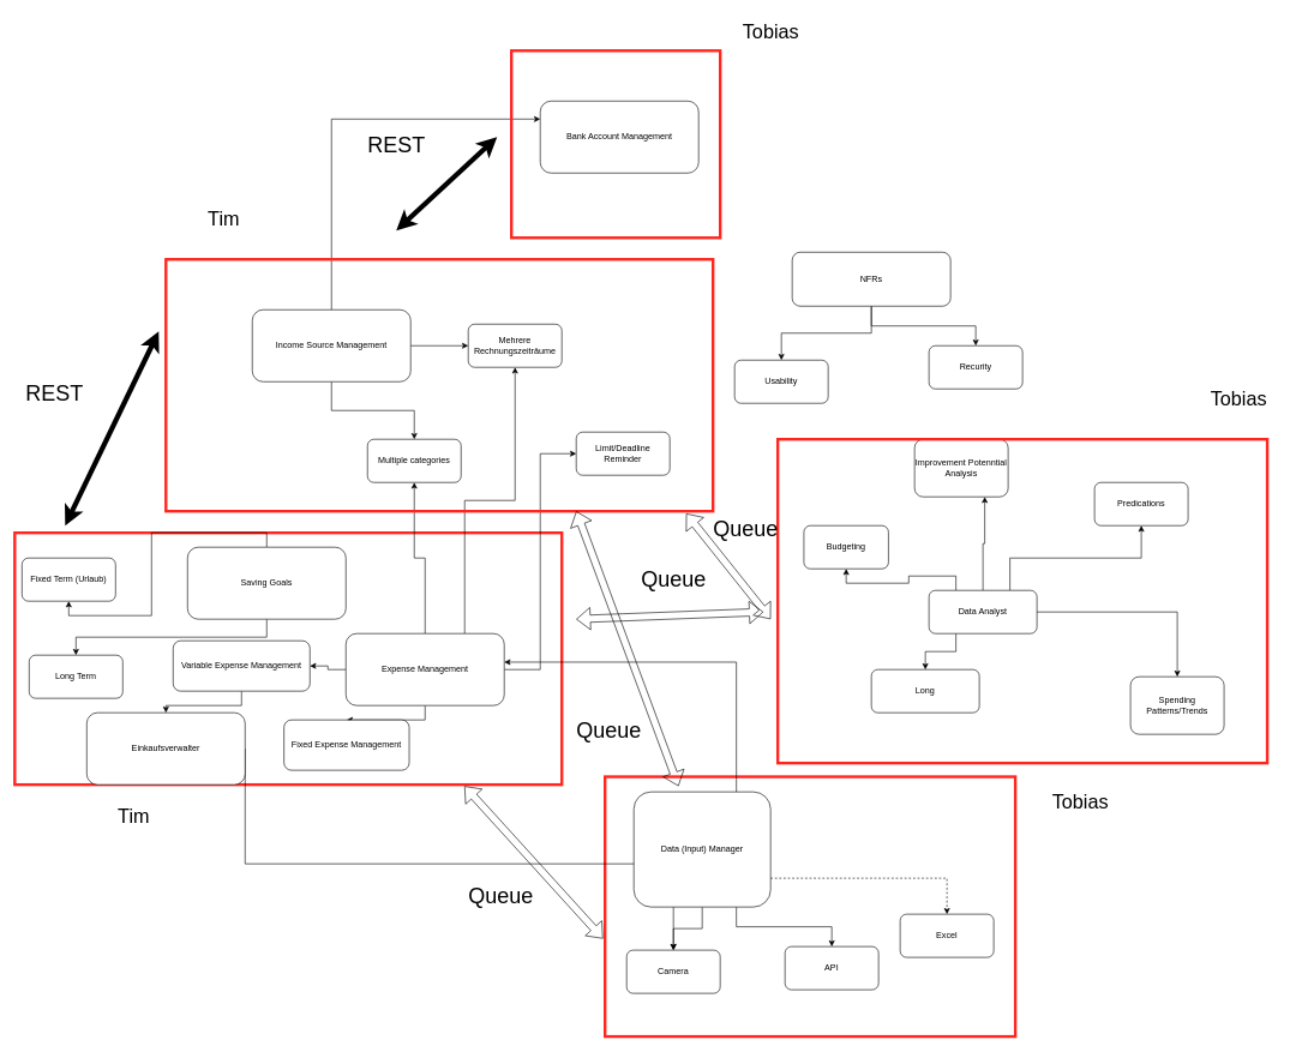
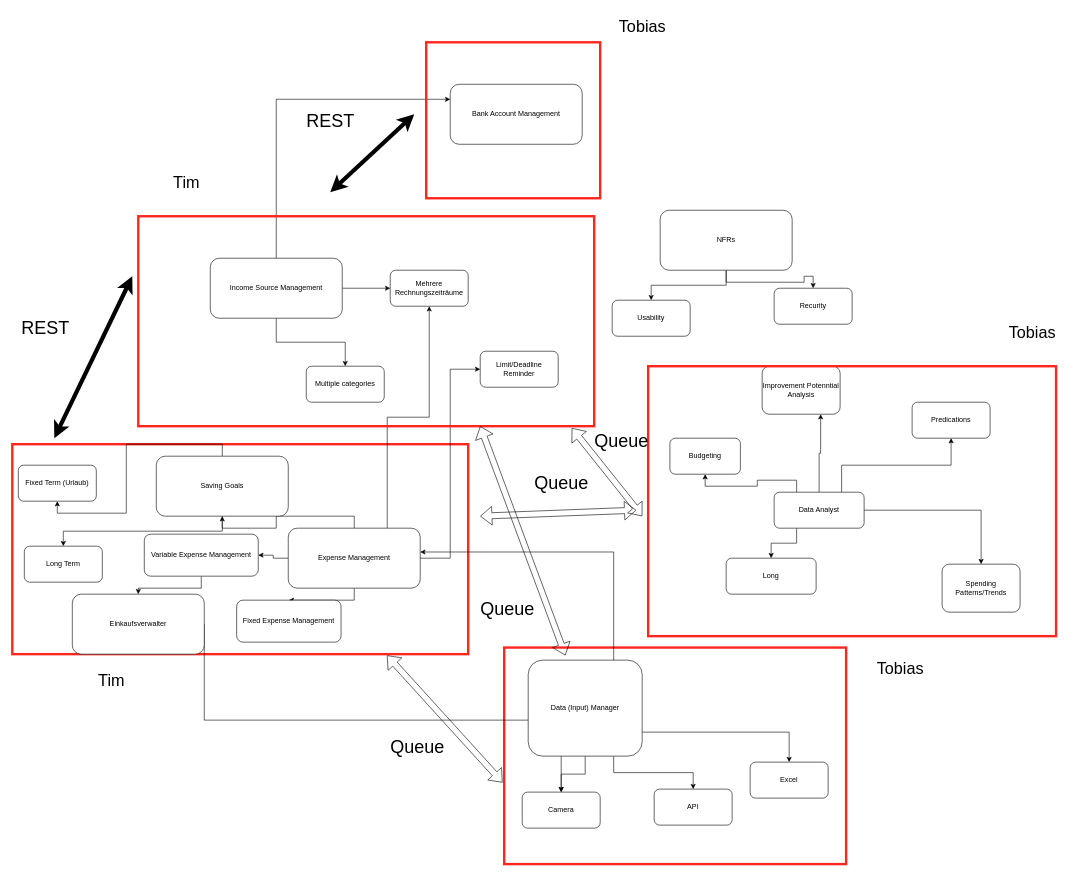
  <mxCell id="0" />
  <mxCell id="1" parent="0" />
  <mxCell id="2" value="" style="rounded=0;whiteSpace=wrap;html=1;fillColor=none;strokeWidth=4;strokeColor=#FF261F;" vertex="1" parent="1"><mxGeometry x="20" y="740" width="760" height="350" as="geometry" /></mxCell>
  <mxCell id="3" value="" style="rounded=0;whiteSpace=wrap;html=1;fillColor=none;strokeWidth=4;strokeColor=#FF261F;" vertex="1" parent="1"><mxGeometry x="840" y="1079" width="570" height="361" as="geometry" /></mxCell>
  <mxCell id="4" style="edgeStyle=orthogonalEdgeStyle;rounded=0;orthogonalLoop=1;jettySize=auto;html=1;exitX=1;exitY=0.5;exitDx=0;exitDy=0;entryX=0;entryY=0.5;entryDx=0;entryDy=0;" edge="1" parent="1" source="7" target="8"><mxGeometry relative="1" as="geometry" /></mxCell>
  <mxCell id="5" style="edgeStyle=orthogonalEdgeStyle;rounded=0;orthogonalLoop=1;jettySize=auto;html=1;exitX=0.5;exitY=1;exitDx=0;exitDy=0;entryX=0.5;entryY=0;entryDx=0;entryDy=0;" edge="1" parent="1" source="7" target="15"><mxGeometry relative="1" as="geometry" /></mxCell>
  <mxCell id="6" style="edgeStyle=orthogonalEdgeStyle;rounded=0;orthogonalLoop=1;jettySize=auto;html=1;exitX=0.5;exitY=0;exitDx=0;exitDy=0;entryX=0;entryY=0.25;entryDx=0;entryDy=0;" edge="1" parent="1" source="7" target="52"><mxGeometry relative="1" as="geometry" /></mxCell>
  <mxCell id="7" value="Income Source Management" style="rounded=1;whiteSpace=wrap;html=1;" vertex="1" parent="1"><mxGeometry x="350" y="430" width="220" height="100" as="geometry" /></mxCell>
  <mxCell id="8" value="Mehrere Rechnungszeiträume" style="rounded=1;whiteSpace=wrap;html=1;" vertex="1" parent="1"><mxGeometry x="650" y="450" width="130" height="60" as="geometry" /></mxCell>
- <mxCell id="9" style="edgeStyle=orthogonalEdgeStyle;rounded=0;orthogonalLoop=1;jettySize=auto;html=1;exitX=0.5;exitY=0;exitDx=0;exitDy=0;entryX=0.5;entryY=1;entryDx=0;entryDy=0;" edge="1" parent="1" source="14" target="15"><mxGeometry relative="1" as="geometry" /></mxCell>
+ <mxCell id="9" style="edgeStyle=orthogonalEdgeStyle;rounded=0;orthogonalLoop=1;jettySize=auto;html=1;exitX=0.5;exitY=0;exitDx=0;exitDy=0;" edge="1" parent="1" source="14" target="38"><mxGeometry relative="1" as="geometry" /></mxCell>
  <mxCell id="10" style="edgeStyle=orthogonalEdgeStyle;rounded=0;orthogonalLoop=1;jettySize=auto;html=1;exitX=0.75;exitY=0;exitDx=0;exitDy=0;" edge="1" parent="1" source="14" target="8"><mxGeometry relative="1" as="geometry" /></mxCell>
  <mxCell id="11" style="edgeStyle=orthogonalEdgeStyle;rounded=0;orthogonalLoop=1;jettySize=auto;html=1;exitX=1;exitY=0.5;exitDx=0;exitDy=0;entryX=0;entryY=0.5;entryDx=0;entryDy=0;" edge="1" parent="1" source="14" target="16"><mxGeometry relative="1" as="geometry" /></mxCell>
  <mxCell id="12" style="edgeStyle=orthogonalEdgeStyle;rounded=0;orthogonalLoop=1;jettySize=auto;html=1;exitX=0.5;exitY=1;exitDx=0;exitDy=0;entryX=0.5;entryY=0;entryDx=0;entryDy=0;" edge="1" parent="1" source="14" target="17"><mxGeometry relative="1" as="geometry" /></mxCell>
  <mxCell id="13" style="edgeStyle=orthogonalEdgeStyle;rounded=0;orthogonalLoop=1;jettySize=auto;html=1;exitX=0;exitY=0.5;exitDx=0;exitDy=0;entryX=1;entryY=0.5;entryDx=0;entryDy=0;" edge="1" parent="1" source="14" target="19"><mxGeometry relative="1" as="geometry" /></mxCell>
  <mxCell id="14" value="Expense Management" style="rounded=1;whiteSpace=wrap;html=1;" vertex="1" parent="1"><mxGeometry x="480" y="880" width="220" height="100" as="geometry" /></mxCell>
  <mxCell id="15" value="Multiple categories" style="rounded=1;whiteSpace=wrap;html=1;" vertex="1" parent="1"><mxGeometry x="510" y="610" width="130" height="60" as="geometry" /></mxCell>
- <mxCell id="16" value="Limit/Deadline Reminder" style="rounded=1;whiteSpace=wrap;html=1;" vertex="1" parent="1"><mxGeometry x="800" y="600" width="130" height="60" as="geometry" /></mxCell>
+ <mxCell id="16" value="Limit/Deadline Reminder" style="rounded=1;whiteSpace=wrap;html=1;" vertex="1" parent="1"><mxGeometry x="800" y="585" width="130" height="60" as="geometry" /></mxCell>
  <mxCell id="17" value="Fixed Expense Management" style="rounded=1;whiteSpace=wrap;html=1;" vertex="1" parent="1"><mxGeometry x="394" y="1000" width="174" height="70" as="geometry" /></mxCell>
  <mxCell id="18" style="edgeStyle=orthogonalEdgeStyle;rounded=0;orthogonalLoop=1;jettySize=auto;html=1;exitX=0.5;exitY=1;exitDx=0;exitDy=0;entryX=0.5;entryY=0;entryDx=0;entryDy=0;" edge="1" parent="1" source="19" target="21"><mxGeometry relative="1" as="geometry" /></mxCell>
  <mxCell id="19" value="Variable Expense Management" style="rounded=1;whiteSpace=wrap;html=1;" vertex="1" parent="1"><mxGeometry x="240" y="890" width="190" height="70" as="geometry" /></mxCell>
  <mxCell id="20" style="edgeStyle=orthogonalEdgeStyle;rounded=0;orthogonalLoop=1;jettySize=auto;html=1;exitX=1;exitY=0.5;exitDx=0;exitDy=0;" edge="1" parent="1" source="21" target="33"><mxGeometry relative="1" as="geometry"><Array as="points"><mxPoint x="340" y="1200" /><mxPoint x="935" y="1200" /></Array></mxGeometry></mxCell>
  <mxCell id="21" value="Einkaufsverwalter" style="rounded=1;whiteSpace=wrap;html=1;" vertex="1" parent="1"><mxGeometry x="120" y="990" width="220" height="100" as="geometry" /></mxCell>
  <mxCell id="22" style="edgeStyle=orthogonalEdgeStyle;rounded=0;orthogonalLoop=1;jettySize=auto;html=1;exitX=0.75;exitY=0;exitDx=0;exitDy=0;entryX=0.5;entryY=1;entryDx=0;entryDy=0;" edge="1" parent="1" source="27" target="28"><mxGeometry relative="1" as="geometry" /></mxCell>
  <mxCell id="23" style="edgeStyle=orthogonalEdgeStyle;rounded=0;orthogonalLoop=1;jettySize=auto;html=1;exitX=1;exitY=0.5;exitDx=0;exitDy=0;" edge="1" parent="1" source="27" target="46"><mxGeometry relative="1" as="geometry" /></mxCell>
  <mxCell id="24" style="edgeStyle=orthogonalEdgeStyle;rounded=0;orthogonalLoop=1;jettySize=auto;html=1;exitX=0.25;exitY=1;exitDx=0;exitDy=0;entryX=0.5;entryY=0;entryDx=0;entryDy=0;" edge="1" parent="1" source="27" target="48"><mxGeometry relative="1" as="geometry" /></mxCell>
  <mxCell id="25" style="edgeStyle=orthogonalEdgeStyle;rounded=0;orthogonalLoop=1;jettySize=auto;html=1;exitX=0.25;exitY=0;exitDx=0;exitDy=0;entryX=0.5;entryY=1;entryDx=0;entryDy=0;" edge="1" parent="1" source="27" target="50"><mxGeometry relative="1" as="geometry" /></mxCell>
  <mxCell id="26" style="edgeStyle=orthogonalEdgeStyle;rounded=0;orthogonalLoop=1;jettySize=auto;html=1;exitX=0.5;exitY=0;exitDx=0;exitDy=0;entryX=0.75;entryY=1;entryDx=0;entryDy=0;" edge="1" parent="1" source="27" target="47"><mxGeometry relative="1" as="geometry" /></mxCell>
  <mxCell id="27" value="Data Analyst" style="rounded=1;whiteSpace=wrap;html=1;" vertex="1" parent="1"><mxGeometry x="1290" y="820" width="150" height="60" as="geometry" /></mxCell>
  <mxCell id="28" value="Predications" style="rounded=1;whiteSpace=wrap;html=1;" vertex="1" parent="1"><mxGeometry x="1520" y="670" width="130" height="60" as="geometry" /></mxCell>
  <mxCell id="29" style="edgeStyle=orthogonalEdgeStyle;rounded=0;orthogonalLoop=1;jettySize=auto;html=1;exitX=0.5;exitY=1;exitDx=0;exitDy=0;entryX=0.5;entryY=0;entryDx=0;entryDy=0;" edge="1" parent="1" source="32" target="33"><mxGeometry relative="1" as="geometry" /></mxCell>
  <mxCell id="30" style="edgeStyle=orthogonalEdgeStyle;rounded=0;orthogonalLoop=1;jettySize=auto;html=1;exitX=0.75;exitY=1;exitDx=0;exitDy=0;entryX=0.5;entryY=0;entryDx=0;entryDy=0;" edge="1" parent="1" source="32" target="34"><mxGeometry relative="1" as="geometry" /></mxCell>
- <mxCell id="31" style="edgeStyle=orthogonalEdgeStyle;rounded=0;orthogonalLoop=1;jettySize=auto;html=1;exitX=1;exitY=0.75;exitDx=0;exitDy=0;entryX=0.5;entryY=0;entryDx=0;entryDy=0;dashed=1;" edge="1" parent="1" source="32" target="35"><mxGeometry relative="1" as="geometry" /></mxCell>
+ <mxCell id="31" style="edgeStyle=orthogonalEdgeStyle;rounded=0;orthogonalLoop=1;jettySize=auto;html=1;exitX=1;exitY=0.75;exitDx=0;exitDy=0;entryX=0.5;entryY=0;entryDx=0;entryDy=0;" edge="1" parent="1" source="32" target="35"><mxGeometry relative="1" as="geometry" /></mxCell>
  <mxCell id="32" value="Data (Input) Manager" style="rounded=1;whiteSpace=wrap;html=1;" vertex="1" parent="1"><mxGeometry x="880" y="1100" width="190" height="160" as="geometry" /></mxCell>
  <mxCell id="33" value="Camera" style="rounded=1;whiteSpace=wrap;html=1;" vertex="1" parent="1"><mxGeometry x="870" y="1320" width="130" height="60" as="geometry" /></mxCell>
  <mxCell id="34" value="API" style="rounded=1;whiteSpace=wrap;html=1;" vertex="1" parent="1"><mxGeometry x="1090" y="1315" width="130" height="60" as="geometry" /></mxCell>
  <mxCell id="35" value="Excel" style="rounded=1;whiteSpace=wrap;html=1;" vertex="1" parent="1"><mxGeometry x="1250" y="1270" width="130" height="60" as="geometry" /></mxCell>
  <mxCell id="36" style="edgeStyle=orthogonalEdgeStyle;rounded=0;orthogonalLoop=1;jettySize=auto;html=1;exitX=0.5;exitY=0;exitDx=0;exitDy=0;entryX=0.5;entryY=1;entryDx=0;entryDy=0;" edge="1" parent="1" source="38" target="39"><mxGeometry relative="1" as="geometry" /></mxCell>
  <mxCell id="37" style="edgeStyle=orthogonalEdgeStyle;rounded=0;orthogonalLoop=1;jettySize=auto;html=1;exitX=0.5;exitY=1;exitDx=0;exitDy=0;entryX=0.5;entryY=0;entryDx=0;entryDy=0;" edge="1" parent="1" source="38" target="40"><mxGeometry relative="1" as="geometry" /></mxCell>
  <mxCell id="38" value="Saving Goals" style="rounded=1;whiteSpace=wrap;html=1;" vertex="1" parent="1"><mxGeometry x="260" y="760" width="220" height="100" as="geometry" /></mxCell>
  <mxCell id="39" value="Fixed Term (Urlaub)" style="rounded=1;whiteSpace=wrap;html=1;" vertex="1" parent="1"><mxGeometry x="30" y="775" width="130" height="60" as="geometry" /></mxCell>
  <mxCell id="40" value="Long Term" style="rounded=1;whiteSpace=wrap;html=1;" vertex="1" parent="1"><mxGeometry x="40" y="910" width="130" height="60" as="geometry" /></mxCell>
  <mxCell id="41" style="edgeStyle=orthogonalEdgeStyle;rounded=0;orthogonalLoop=1;jettySize=auto;html=1;exitX=0.5;exitY=1;exitDx=0;exitDy=0;entryX=0.5;entryY=0;entryDx=0;entryDy=0;" edge="1" parent="1" source="43" target="44"><mxGeometry relative="1" as="geometry" /></mxCell>
  <mxCell id="42" style="edgeStyle=orthogonalEdgeStyle;rounded=0;orthogonalLoop=1;jettySize=auto;html=1;exitX=0.5;exitY=1;exitDx=0;exitDy=0;entryX=0.5;entryY=0;entryDx=0;entryDy=0;" edge="1" parent="1" source="43" target="45"><mxGeometry relative="1" as="geometry" /></mxCell>
- <mxCell id="43" value="NFRs" style="rounded=1;whiteSpace=wrap;html=1;" vertex="1" parent="1"><mxGeometry x="1100" y="350" width="220" height="75" as="geometry" /></mxCell>
+ <mxCell id="43" value="NFRs" style="rounded=1;whiteSpace=wrap;html=1;" vertex="1" parent="1"><mxGeometry x="1100" y="350" width="220" height="100" as="geometry" /></mxCell>
  <mxCell id="44" value="Usability" style="rounded=1;whiteSpace=wrap;html=1;" vertex="1" parent="1"><mxGeometry x="1020" y="500" width="130" height="60" as="geometry" /></mxCell>
  <mxCell id="45" value="Recurity" style="rounded=1;whiteSpace=wrap;html=1;" vertex="1" parent="1"><mxGeometry x="1290" y="480" width="130" height="60" as="geometry" /></mxCell>
  <mxCell id="46" value="Spending Patterns/Trends" style="rounded=1;whiteSpace=wrap;html=1;" vertex="1" parent="1"><mxGeometry x="1570" y="940" width="130" height="80" as="geometry" /></mxCell>
  <mxCell id="47" value="Improvement Potenntial Analysis" style="rounded=1;whiteSpace=wrap;html=1;" vertex="1" parent="1"><mxGeometry x="1270" y="610" width="130" height="80" as="geometry" /></mxCell>
  <mxCell id="48" value="Long" style="rounded=1;whiteSpace=wrap;html=1;" vertex="1" parent="1"><mxGeometry x="1210" y="930" width="150" height="60" as="geometry" /></mxCell>
  <mxCell id="49" style="edgeStyle=orthogonalEdgeStyle;rounded=0;orthogonalLoop=1;jettySize=auto;html=1;exitX=0.75;exitY=0;exitDx=0;exitDy=0;entryX=1;entryY=0.397;entryDx=0;entryDy=0;entryPerimeter=0;" edge="1" parent="1" source="32" target="14"><mxGeometry relative="1" as="geometry" /></mxCell>
  <mxCell id="50" value="Budgeting" style="rounded=1;whiteSpace=wrap;html=1;" vertex="1" parent="1"><mxGeometry x="1116.25" y="730" width="117.5" height="60" as="geometry" /></mxCell>
  <mxCell id="51" value="" style="rounded=0;whiteSpace=wrap;html=1;fillColor=none;strokeWidth=4;strokeColor=#FF261F;" vertex="1" parent="1"><mxGeometry x="710" y="70" width="290" height="260" as="geometry" /></mxCell>
  <mxCell id="52" value="Bank Account Management" style="rounded=1;whiteSpace=wrap;html=1;" vertex="1" parent="1"><mxGeometry x="750" y="140" width="220" height="100" as="geometry" /></mxCell>
  <mxCell id="53" value="" style="rounded=0;whiteSpace=wrap;html=1;fillColor=none;strokeWidth=4;strokeColor=#FF261F;" vertex="1" parent="1"><mxGeometry x="1080" y="610" width="680" height="450" as="geometry" /></mxCell>
  <mxCell id="54" value="" style="rounded=0;whiteSpace=wrap;html=1;fillColor=none;strokeWidth=4;strokeColor=#FF261F;" vertex="1" parent="1"><mxGeometry x="230" y="360" width="760" height="350" as="geometry" /></mxCell>
  <mxCell id="55" value="" style="shape=flexArrow;endArrow=classic;startArrow=classic;html=1;rounded=0;exitX=-0.005;exitY=0.623;exitDx=0;exitDy=0;exitPerimeter=0;entryX=0.822;entryY=1.006;entryDx=0;entryDy=0;entryPerimeter=0;" edge="1" parent="1" source="3" target="2"><mxGeometry width="100" height="100" relative="1" as="geometry"><mxPoint x="640" y="1280" as="sourcePoint" /><mxPoint x="740" y="1180" as="targetPoint" /></mxGeometry></mxCell>
  <mxCell id="56" value="&lt;font style=&quot;font-size: 30px;&quot;&gt;Queue&lt;/font&gt;" style="text;html=1;align=center;verticalAlign=middle;resizable=0;points=[];autosize=1;strokeColor=none;fillColor=none;" vertex="1" parent="1"><mxGeometry x="640" y="1220" width="110" height="50" as="geometry" /></mxCell>
  <mxCell id="57" value="" style="shape=flexArrow;endArrow=classic;startArrow=classic;html=1;rounded=0;" edge="1" parent="1"><mxGeometry width="100" height="100" relative="1" as="geometry"><mxPoint x="1060" y="850" as="sourcePoint" /><mxPoint x="800" y="860" as="targetPoint" /></mxGeometry></mxCell>
  <mxCell id="58" value="&lt;font style=&quot;font-size: 30px;&quot;&gt;Queue&lt;/font&gt;" style="text;html=1;align=center;verticalAlign=middle;resizable=0;points=[];autosize=1;strokeColor=none;fillColor=none;" vertex="1" parent="1"><mxGeometry x="880" y="780" width="110" height="50" as="geometry" /></mxCell>
  <mxCell id="59" value="" style="shape=flexArrow;endArrow=classic;startArrow=classic;html=1;rounded=0;exitX=-0.005;exitY=0.623;exitDx=0;exitDy=0;exitPerimeter=0;entryX=0.75;entryY=1;entryDx=0;entryDy=0;" edge="1" parent="1" target="54"><mxGeometry width="100" height="100" relative="1" as="geometry"><mxPoint x="942" y="1092" as="sourcePoint" /><mxPoint x="750" y="880" as="targetPoint" /></mxGeometry></mxCell>
  <mxCell id="60" value="" style="shape=flexArrow;endArrow=classic;startArrow=classic;html=1;rounded=0;entryX=0.951;entryY=1.009;entryDx=0;entryDy=0;entryPerimeter=0;" edge="1" parent="1" target="54"><mxGeometry width="100" height="100" relative="1" as="geometry"><mxPoint x="1070" y="860" as="sourcePoint" /><mxPoint x="810" y="870" as="targetPoint" /></mxGeometry></mxCell>
  <mxCell id="61" value="&lt;font style=&quot;font-size: 30px;&quot;&gt;Queue&lt;/font&gt;" style="text;html=1;align=center;verticalAlign=middle;resizable=0;points=[];autosize=1;strokeColor=none;fillColor=none;" vertex="1" parent="1"><mxGeometry x="790" y="990" width="110" height="50" as="geometry" /></mxCell>
  <mxCell id="62" value="&lt;font style=&quot;font-size: 30px;&quot;&gt;Queue&lt;/font&gt;" style="text;html=1;align=center;verticalAlign=middle;resizable=0;points=[];autosize=1;strokeColor=none;fillColor=none;" vertex="1" parent="1"><mxGeometry x="980" y="710" width="110" height="50" as="geometry" /></mxCell>
  <mxCell id="63" value="" style="endArrow=classic;startArrow=classic;html=1;rounded=0;strokeWidth=7;" edge="1" parent="1"><mxGeometry width="50" height="50" relative="1" as="geometry"><mxPoint x="90" y="730" as="sourcePoint" /><mxPoint x="220" y="460" as="targetPoint" /></mxGeometry></mxCell>
  <mxCell id="64" value="&lt;font style=&quot;font-size: 30px;&quot;&gt;REST&lt;/font&gt;" style="text;html=1;align=center;verticalAlign=middle;resizable=0;points=[];autosize=1;strokeColor=none;fillColor=none;" vertex="1" parent="1"><mxGeometry x="25" y="520" width="100" height="50" as="geometry" /></mxCell>
  <mxCell id="65" value="&lt;font style=&quot;font-size: 30px;&quot;&gt;REST&lt;/font&gt;" style="text;html=1;align=center;verticalAlign=middle;resizable=0;points=[];autosize=1;strokeColor=none;fillColor=none;" vertex="1" parent="1"><mxGeometry x="500" y="175" width="100" height="50" as="geometry" /></mxCell>
  <mxCell id="66" value="" style="endArrow=classic;startArrow=classic;html=1;rounded=0;strokeWidth=7;" edge="1" parent="1"><mxGeometry width="50" height="50" relative="1" as="geometry"><mxPoint x="550" y="320" as="sourcePoint" /><mxPoint x="690" y="190" as="targetPoint" /></mxGeometry></mxCell>
  <mxCell id="67" value="&lt;font style=&quot;font-size: 27px;&quot;&gt;Tobias&lt;/font&gt;" style="text;html=1;align=center;verticalAlign=middle;resizable=0;points=[];autosize=1;strokeColor=none;fillColor=none;" vertex="1" parent="1"><mxGeometry x="1670" y="530" width="100" height="50" as="geometry" /></mxCell>
  <mxCell id="68" value="&lt;font style=&quot;font-size: 27px;&quot;&gt;Tim&lt;/font&gt;" style="text;html=1;align=center;verticalAlign=middle;resizable=0;points=[];autosize=1;strokeColor=none;fillColor=none;" vertex="1" parent="1"><mxGeometry x="275" y="280" width="70" height="50" as="geometry" /></mxCell>
  <mxCell id="69" value="&lt;font style=&quot;font-size: 27px;&quot;&gt;Tim&lt;/font&gt;" style="text;html=1;align=center;verticalAlign=middle;resizable=0;points=[];autosize=1;strokeColor=none;fillColor=none;" vertex="1" parent="1"><mxGeometry x="150" y="1110" width="70" height="50" as="geometry" /></mxCell>
  <mxCell id="70" value="&lt;font style=&quot;font-size: 27px;&quot;&gt;Tobias&lt;/font&gt;" style="text;html=1;align=center;verticalAlign=middle;resizable=0;points=[];autosize=1;strokeColor=none;fillColor=none;" vertex="1" parent="1"><mxGeometry x="1020" y="20" width="100" height="50" as="geometry" /></mxCell>
  <mxCell id="71" value="&lt;font style=&quot;font-size: 27px;&quot;&gt;Tobias&lt;/font&gt;" style="text;html=1;align=center;verticalAlign=middle;resizable=0;points=[];autosize=1;strokeColor=none;fillColor=none;" vertex="1" parent="1"><mxGeometry x="1450" y="1090" width="100" height="50" as="geometry" /></mxCell>
